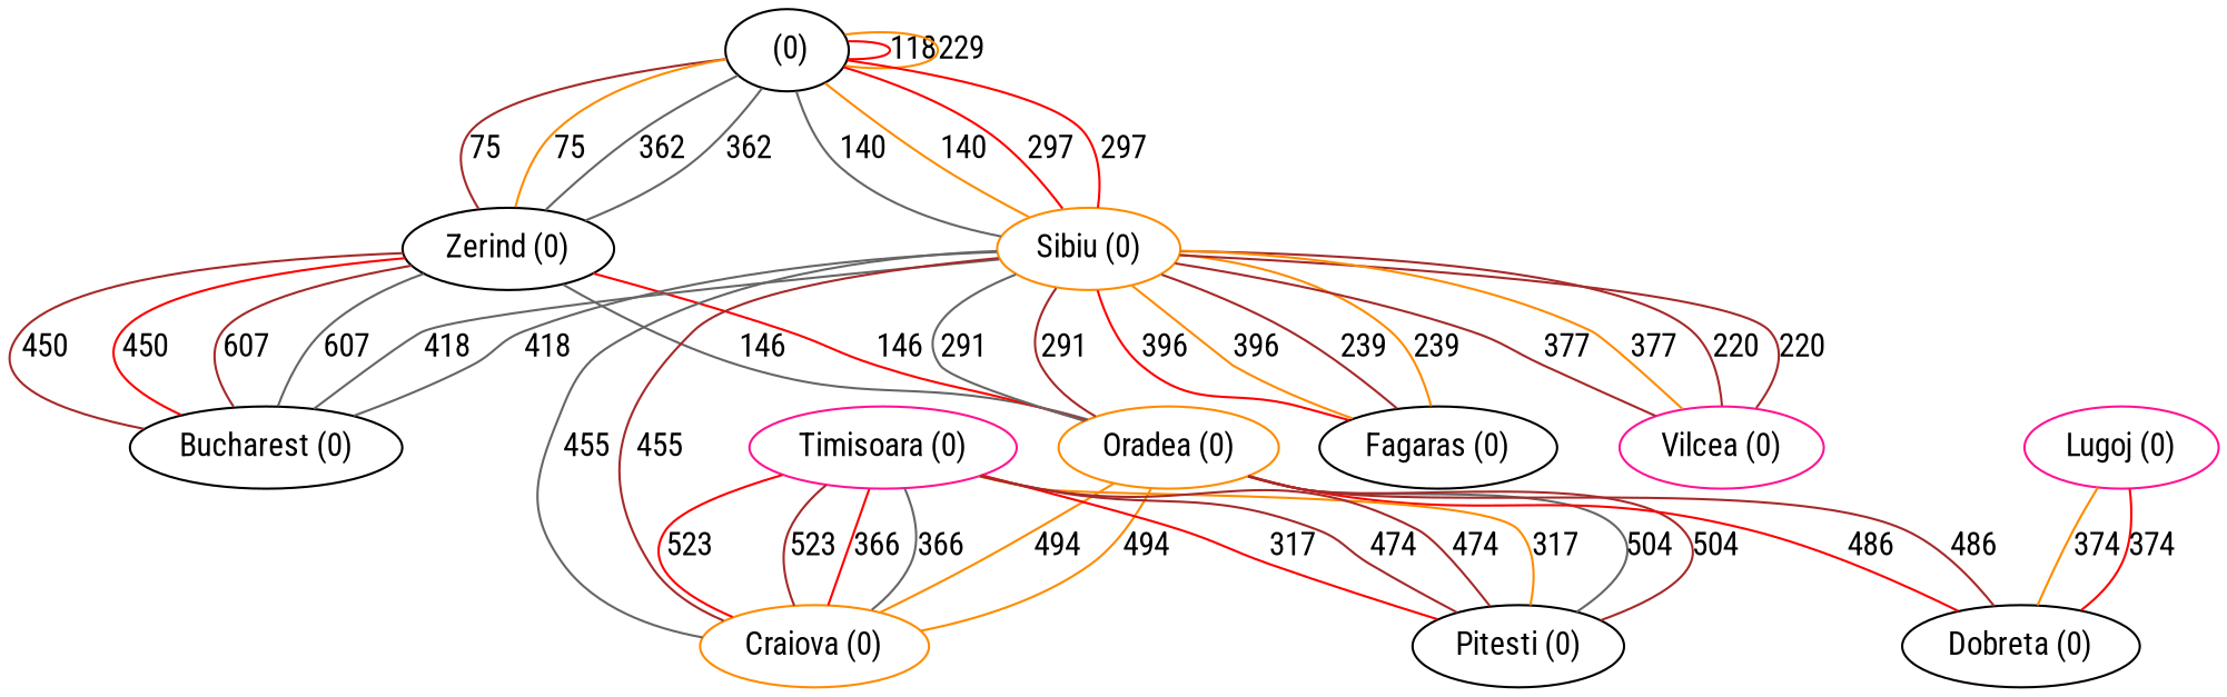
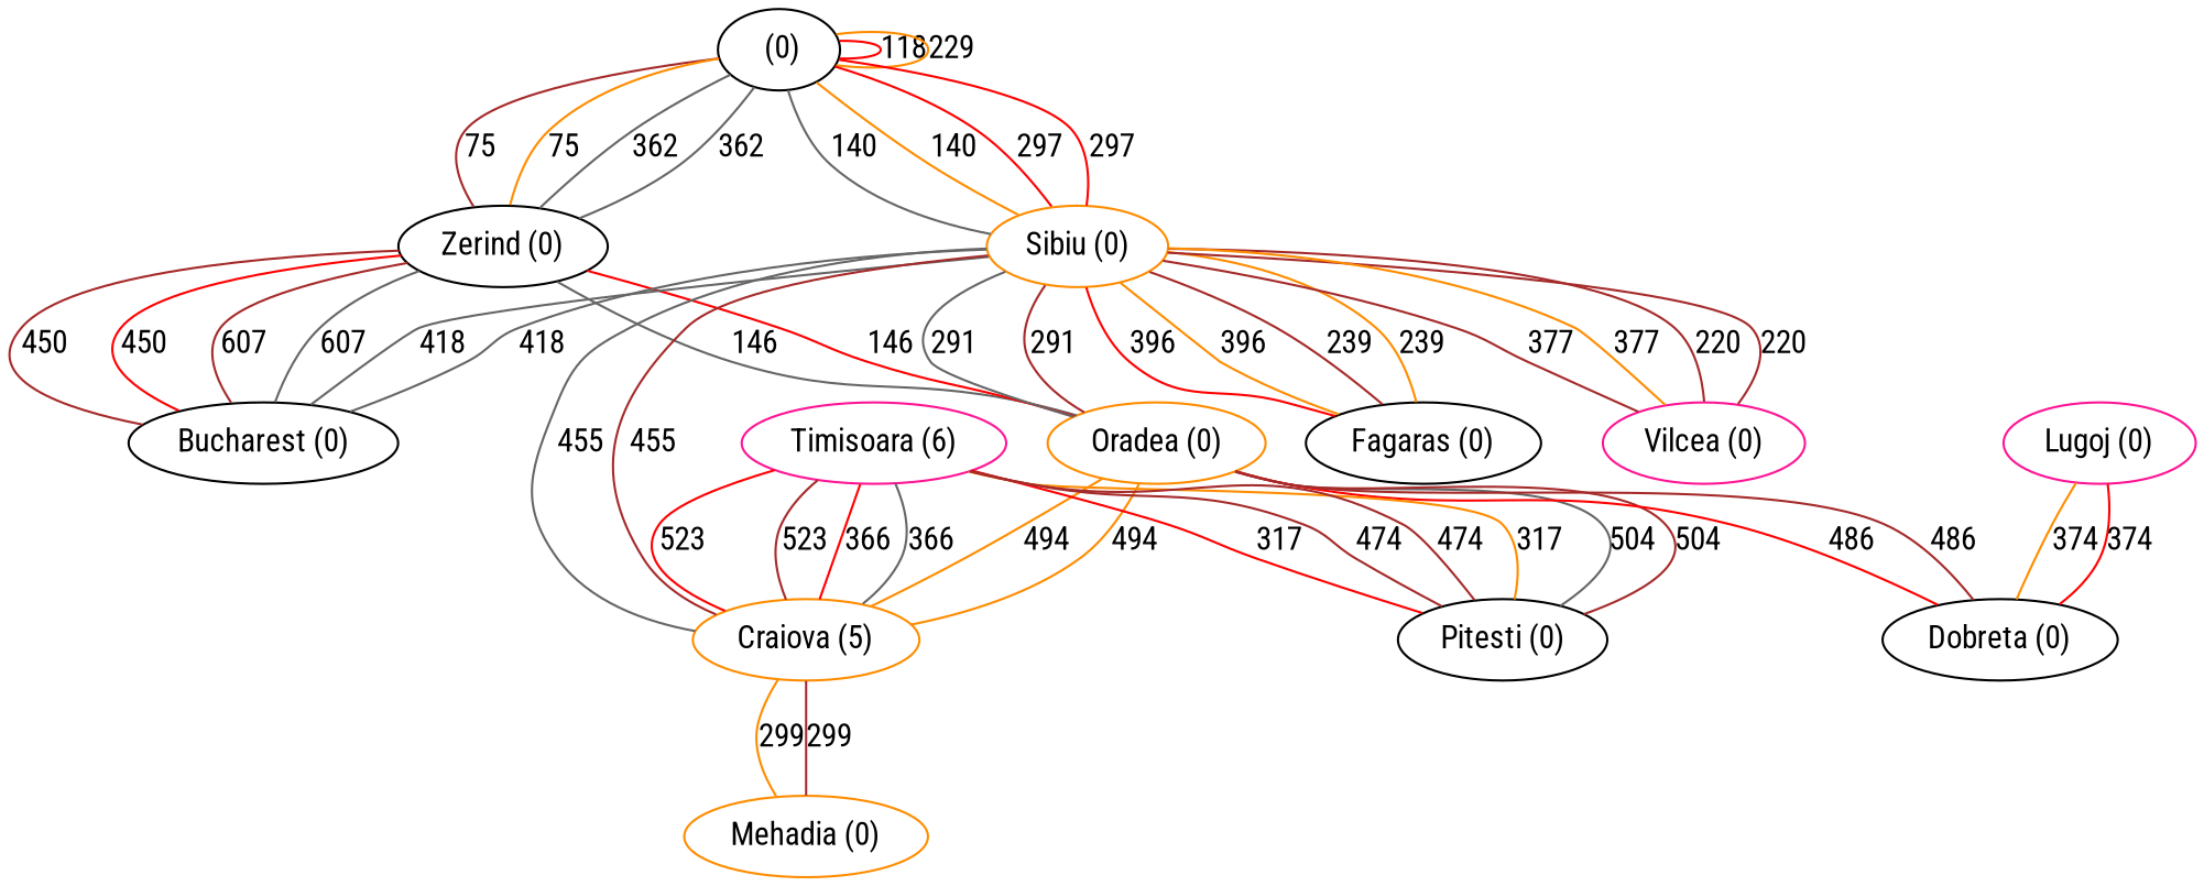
  graph {
    fontname="Roboto Condensed"
    node [color=black fontname="Roboto Condensed"]
    edge [color=brown fontname="Roboto Condensed"]
    " (0)"
    "Zerind (0)"
    "Sibiu (0)" [color=darkorange]
    "Oradea (0)" [color=darkorange]
    "Bucharest (0)"
    "Fagaras (0)"
    "Vilcea (0)" [color=deeppink]
-   "Craiova (0)" [color=darkorange]
-   "Timisoara (0)" [color=deeppink]
+   "Craiova (0)" [color=darkorange label="Craiova (5)"]
+   "Timisoara (0)" [color=deeppink label="Timisoara (6)"]
    "Pitesti (0)"
    "Lugoj (0)" [color=deeppink]
    "Dobreta (0)"
+   "Mehadia (0)" [color=darkorange]
    " (0)" -- " (0)" [color=red label=118]
    " (0)" -- " (0)" [color=darkorange label=229]
    " (0)" -- "Zerind (0)" [label=75]
    " (0)" -- "Zerind (0)" [color=darkorange label=75]
    " (0)" -- "Zerind (0)" [color=gray40 label=362]
    " (0)" -- "Zerind (0)" [color=gray40 label=362]
    " (0)" -- "Sibiu (0)" [color=gray40 label=140]
    " (0)" -- "Sibiu (0)" [color=darkorange label=140]
    " (0)" -- "Sibiu (0)" [color=red label=297]
    " (0)" -- "Sibiu (0)" [color=red label=297]
    "Zerind (0)" -- "Oradea (0)" [color=gray40 label=146]
    "Zerind (0)" -- "Oradea (0)" [color=red label=146]
    "Zerind (0)" -- "Bucharest (0)" [label=450]
    "Zerind (0)" -- "Bucharest (0)" [color=red label=450]
    "Zerind (0)" -- "Bucharest (0)" [label=607]
    "Zerind (0)" -- "Bucharest (0)" [color=gray40 label=607]
    "Sibiu (0)" -- "Oradea (0)" [color=gray40 label=291]
    "Sibiu (0)" -- "Oradea (0)" [label=291]
    "Sibiu (0)" -- "Bucharest (0)" [color=gray40 label=418]
    "Sibiu (0)" -- "Bucharest (0)" [color=gray40 label=418]
    "Sibiu (0)" -- "Fagaras (0)" [label=239]
    "Sibiu (0)" -- "Fagaras (0)" [color=darkorange label=239]
    "Sibiu (0)" -- "Fagaras (0)" [color=red label=396]
    "Sibiu (0)" -- "Fagaras (0)" [color=darkorange label=396]
    "Sibiu (0)" -- "Vilcea (0)" [label=220]
    "Sibiu (0)" -- "Vilcea (0)" [label=220]
    "Sibiu (0)" -- "Vilcea (0)" [label=377]
    "Sibiu (0)" -- "Vilcea (0)" [color=darkorange label=377]
    "Sibiu (0)" -- "Craiova (0)" [color=gray40 label=455]
    "Sibiu (0)" -- "Craiova (0)" [label=455]
    "Oradea (0)" -- "Craiova (0)" [color=darkorange label=494]
    "Oradea (0)" -- "Craiova (0)" [color=darkorange label=494]
    "Oradea (0)" -- "Pitesti (0)" [color=gray40 label=504]
    "Oradea (0)" -- "Pitesti (0)" [label=504]
    "Oradea (0)" -- "Dobreta (0)" [color=red label=486]
    "Oradea (0)" -- "Dobreta (0)" [label=486]
+   "Craiova (0)" -- "Mehadia (0)" [color=darkorange label=299]
+   "Craiova (0)" -- "Mehadia (0)" [label=299]
    "Timisoara (0)" -- "Craiova (0)" [color=red label=366]
    "Timisoara (0)" -- "Craiova (0)" [color=gray40 label=366]
    "Timisoara (0)" -- "Craiova (0)" [color=red label=523]
    "Timisoara (0)" -- "Craiova (0)" [label=523]
    "Timisoara (0)" -- "Pitesti (0)" [color=darkorange label=317]
    "Timisoara (0)" -- "Pitesti (0)" [color=red label=317]
    "Timisoara (0)" -- "Pitesti (0)" [label=474]
    "Timisoara (0)" -- "Pitesti (0)" [label=474]
    "Lugoj (0)" -- "Dobreta (0)" [color=darkorange label=374]
    "Lugoj (0)" -- "Dobreta (0)" [color=red label=374]
  }
